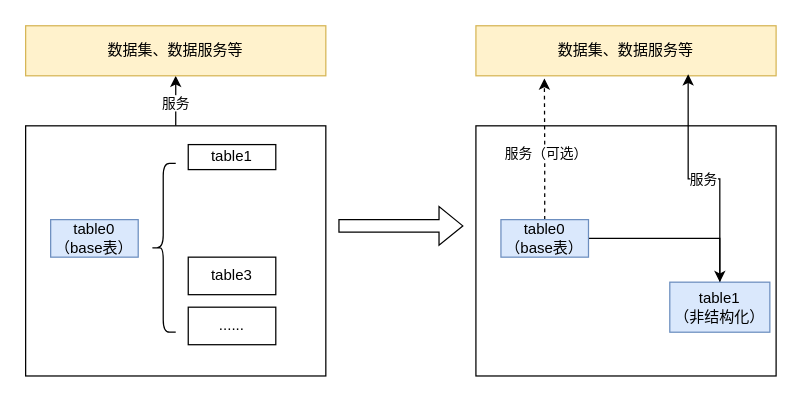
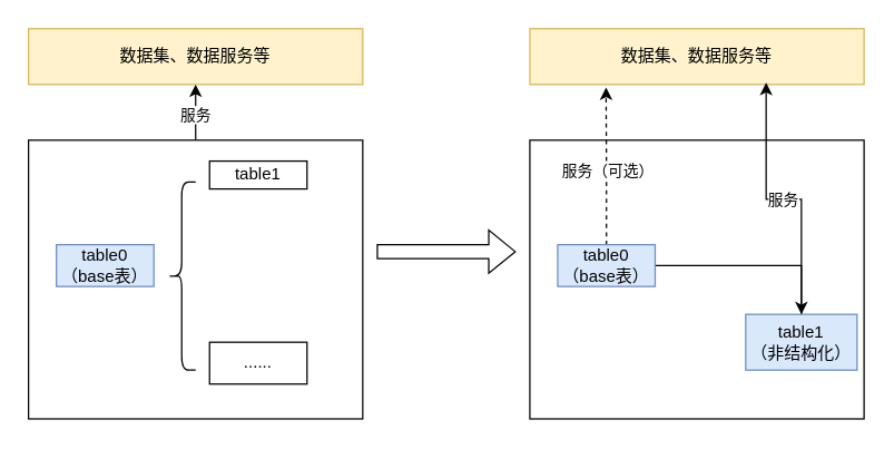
  <mxCell id="0" />
  <mxCell id="1" parent="0" />
  <mxCell id="2" style="edgeStyle=orthogonalEdgeStyle;rounded=0;orthogonalLoop=1;jettySize=auto;html=1;exitX=0.5;exitY=0;exitDx=0;exitDy=0;entryX=0.5;entryY=1;entryDx=0;entryDy=0;" parent="1" source="4" target="6" edge="1"><mxGeometry relative="1" as="geometry" /></mxCell>
  <mxCell id="3" value="服务" style="edgeLabel;html=1;align=center;verticalAlign=middle;resizable=0;points=[];" parent="2" vertex="1" connectable="0"><mxGeometry x="-0.062" y="1" relative="1" as="geometry"><mxPoint as="offset" /></mxGeometry></mxCell>
  <mxCell id="4" value="" style="rounded=0;whiteSpace=wrap;html=1;" parent="1" vertex="1"><mxGeometry x="20" y="100" width="240" height="200" as="geometry" /></mxCell>
  <mxCell id="5" value="table0（base表）" style="rounded=0;whiteSpace=wrap;html=1;fillColor=#dae8fc;strokeColor=#6c8ebf;" parent="1" vertex="1"><mxGeometry x="40" y="175" width="70" height="30" as="geometry" /></mxCell>
  <mxCell id="6" value="数据集、数据服务等" style="rounded=0;whiteSpace=wrap;html=1;fillColor=#fff2cc;strokeColor=#d6b656;" parent="1" vertex="1"><mxGeometry x="20" y="20" width="240" height="40" as="geometry" /></mxCell>
  <mxCell id="7" value="" style="shape=curlyBracket;whiteSpace=wrap;html=1;rounded=1;" parent="1" vertex="1"><mxGeometry x="120" y="130" width="20" height="135" as="geometry" /></mxCell>
  <mxCell id="8" value="table1" style="rounded=0;whiteSpace=wrap;html=1;" parent="1" vertex="1"><mxGeometry x="150" y="115" width="70" height="20" as="geometry" /></mxCell>
- <mxCell id="9" value="table3" style="rounded=0;whiteSpace=wrap;html=1;" parent="1" vertex="1"><mxGeometry x="150" y="205" width="70" height="30" as="geometry" /></mxCell>
  <mxCell id="10" value="......" style="rounded=0;whiteSpace=wrap;html=1;" parent="1" vertex="1"><mxGeometry x="150" y="245" width="70" height="30" as="geometry" /></mxCell>
  <mxCell id="11" value="" style="shape=flexArrow;endArrow=classic;html=1;rounded=0;" parent="1" edge="1"><mxGeometry width="50" height="50" relative="1" as="geometry"><mxPoint x="270" y="180" as="sourcePoint" /><mxPoint x="370" y="180" as="targetPoint" /></mxGeometry></mxCell>
  <mxCell id="12" value="" style="rounded=0;whiteSpace=wrap;html=1;" parent="1" vertex="1"><mxGeometry x="380" y="100" width="240" height="200" as="geometry" /></mxCell>
  <mxCell id="13" value="" style="edgeStyle=orthogonalEdgeStyle;rounded=0;orthogonalLoop=1;jettySize=auto;html=1;" parent="1" source="16" target="19" edge="1"><mxGeometry relative="1" as="geometry" /></mxCell>
  <mxCell id="14" style="edgeStyle=orthogonalEdgeStyle;rounded=0;orthogonalLoop=1;jettySize=auto;html=1;exitX=0.5;exitY=0;exitDx=0;exitDy=0;entryX=0.228;entryY=1.052;entryDx=0;entryDy=0;entryPerimeter=0;dashed=1;" parent="1" source="16" target="17" edge="1"><mxGeometry relative="1" as="geometry" /></mxCell>
  <mxCell id="15" value="服务（可选）" style="edgeLabel;html=1;align=center;verticalAlign=middle;resizable=0;points=[];" parent="14" vertex="1" connectable="0"><mxGeometry x="-0.066" relative="1" as="geometry"><mxPoint y="-1" as="offset" /></mxGeometry></mxCell>
  <mxCell id="16" value="table0（base表）" style="rounded=0;whiteSpace=wrap;html=1;fillColor=#dae8fc;strokeColor=#6c8ebf;" parent="1" vertex="1"><mxGeometry x="400" y="175" width="70" height="30" as="geometry" /></mxCell>
  <mxCell id="17" value="数据集、数据服务等" style="rounded=0;whiteSpace=wrap;html=1;fillColor=#fff2cc;strokeColor=#d6b656;" parent="1" vertex="1"><mxGeometry x="380" y="20" width="240" height="40" as="geometry" /></mxCell>
  <mxCell id="18" value="服务" style="edgeStyle=orthogonalEdgeStyle;rounded=0;orthogonalLoop=1;jettySize=auto;html=1;entryX=0.707;entryY=0.969;entryDx=0;entryDy=0;entryPerimeter=0;" parent="1" source="19" target="17" edge="1"><mxGeometry relative="1" as="geometry"><mxPoint x="550" y="70" as="targetPoint" /></mxGeometry></mxCell>
  <mxCell id="19" value="table1&lt;br&gt;（非结构化）" style="whiteSpace=wrap;html=1;rounded=0;strokeColor=#6c8ebf;fillColor=#dae8fc;" parent="1" vertex="1"><mxGeometry x="535" y="225" width="80" height="40" as="geometry" /></mxCell>
